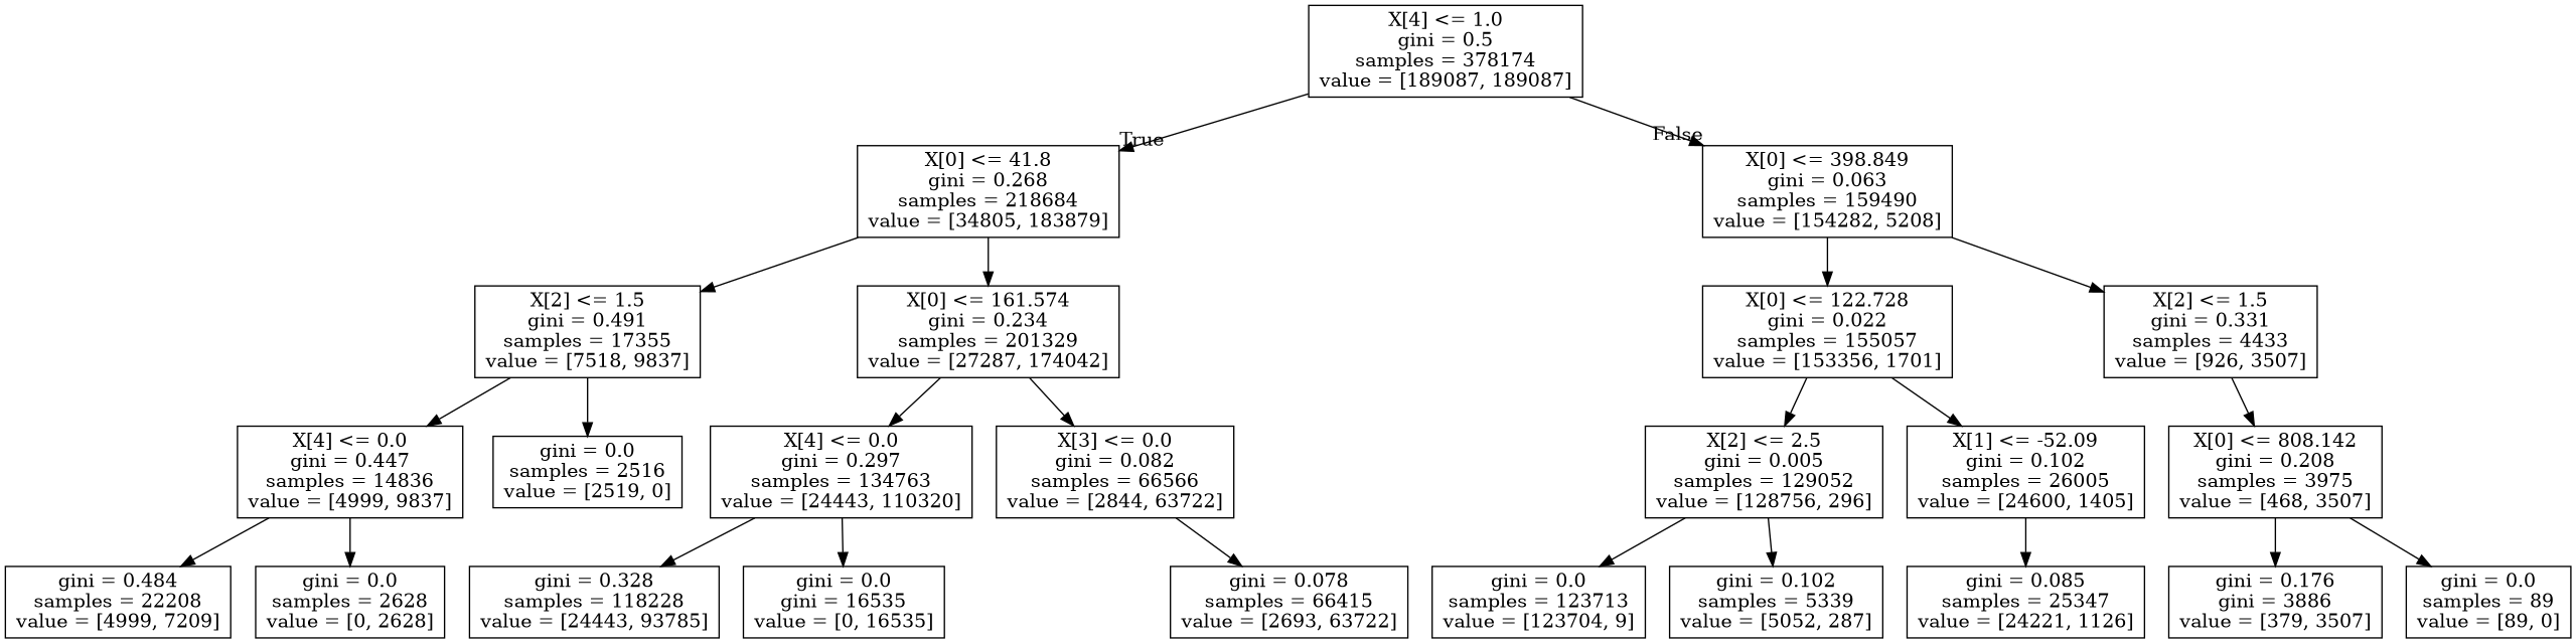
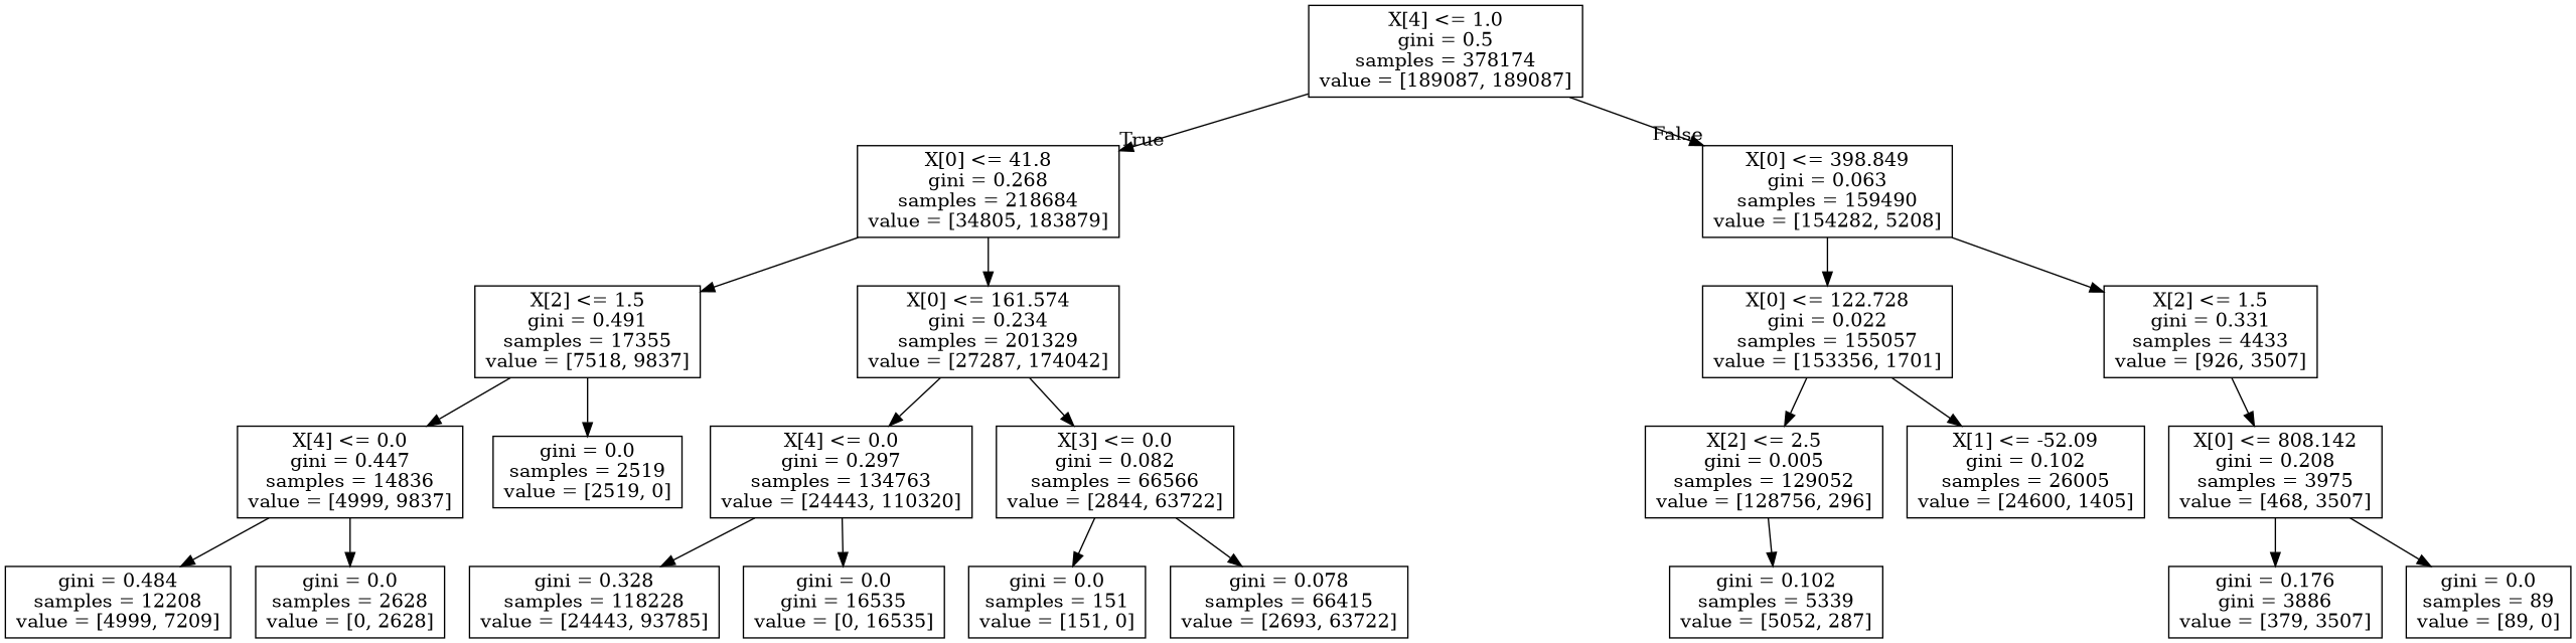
  digraph {
    node [shape=box]
    n1 [label="X[4] <= 1.0\ngini = 0.5\nsamples = 378174\nvalue = [189087, 189087]"]
    n2 [label="X[0] <= 41.8\ngini = 0.268\nsamples = 218684\nvalue = [34805, 183879]"]
    n3 [label="X[0] <= 398.849\ngini = 0.063\nsamples = 159490\nvalue = [154282, 5208]"]
    n4 [label="X[2] <= 1.5\ngini = 0.491\nsamples = 17355\nvalue = [7518, 9837]"]
    n5 [label="X[0] <= 161.574\ngini = 0.234\nsamples = 201329\nvalue = [27287, 174042]"]
    n6 [label="X[0] <= 122.728\ngini = 0.022\nsamples = 155057\nvalue = [153356, 1701]"]
    n7 [label="X[2] <= 1.5\ngini = 0.331\nsamples = 4433\nvalue = [926, 3507]"]
    n8 [label="X[4] <= 0.0\ngini = 0.447\nsamples = 14836\nvalue = [4999, 9837]"]
-   n9 [label="gini = 0.0\nsamples = 2516\nvalue = [2519, 0]"]
+   n9 [label="gini = 0.0\nsamples = 2519\nvalue = [2519, 0]"]
    n10 [label="X[4] <= 0.0\ngini = 0.297\nsamples = 134763\nvalue = [24443, 110320]"]
    n11 [label="X[3] <= 0.0\ngini = 0.082\nsamples = 66566\nvalue = [2844, 63722]"]
-   n12 [label="gini = 0.484\nsamples = 22208\nvalue = [4999, 7209]"]
+   n12 [label="gini = 0.484\nsamples = 12208\nvalue = [4999, 7209]"]
    n13 [label="gini = 0.0\nsamples = 2628\nvalue = [0, 2628]"]
    n14 [label="gini = 0.328\nsamples = 118228\nvalue = [24443, 93785]"]
    n15 [label="gini = 0.0\ngini = 16535\nvalue = [0, 16535]"]
+   n16 [label="gini = 0.0\nsamples = 151\nvalue = [151, 0]"]
    n17 [label="gini = 0.078\nsamples = 66415\nvalue = [2693, 63722]"]
    n18 [label="X[2] <= 2.5\ngini = 0.005\nsamples = 129052\nvalue = [128756, 296]"]
    n19 [label="X[1] <= -52.09\ngini = 0.102\nsamples = 26005\nvalue = [24600, 1405]"]
    n20 [label="X[0] <= 808.142\ngini = 0.208\nsamples = 3975\nvalue = [468, 3507]"]
-   n21 [label="gini = 0.0\nsamples = 123713\nvalue = [123704, 9]"]
    n22 [label="gini = 0.102\nsamples = 5339\nvalue = [5052, 287]"]
-   n23 [label="gini = 0.085\nsamples = 25347\nvalue = [24221, 1126]"]
    n24 [label="gini = 0.176\ngini = 3886\nvalue = [379, 3507]"]
    n25 [label="gini = 0.0\nsamples = 89\nvalue = [89, 0]"]
    n1 -> n2 [headlabel=True labelangle=45 labeldistance=2.5]
    n1 -> n3 [headlabel=False labelangle=-45 labeldistance=2.5]
    n2 -> n4
    n2 -> n5
    n3 -> n6
    n3 -> n7
    n4 -> n8
    n4 -> n9
    n5 -> n10
    n5 -> n11
    n6 -> n18
    n6 -> n19
    n7 -> n20
    n8 -> n12
    n8 -> n13
    n10 -> n14
    n10 -> n15
+   n11 -> n16
    n11 -> n17
-   n18 -> n21
    n18 -> n22
-   n19 -> n23
    n20 -> n24
    n20 -> n25
  }
